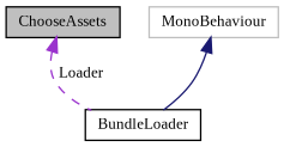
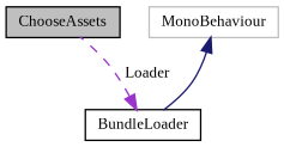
  digraph {
    fontname="Liberation Serif"
    node [color=black fillcolor=white fontname="Liberation Serif" fontsize=10 shape=record style=filled]
    edge [dir=back fontname="Liberation Serif" fontsize=10 labelfontname=Helvetica labelfontsize=10]
    n1 [fillcolor=grey75 fontcolor=black height=0.2 label=ChooseAssets width=0.4]
    n2 [color=grey75 height=0.2 label=MonoBehaviour width=0.4]
    n3 [height=0.2 label=BundleLoader width=0.4]
    n2 -> n3 [color=midnightblue style=solid]
-   n1 -> n3 [color=darkorchid3 label=" Loader" style=dashed]
+   n3 -> n1 [color=darkorchid3 label=" Loader" style=dashed]
  }
